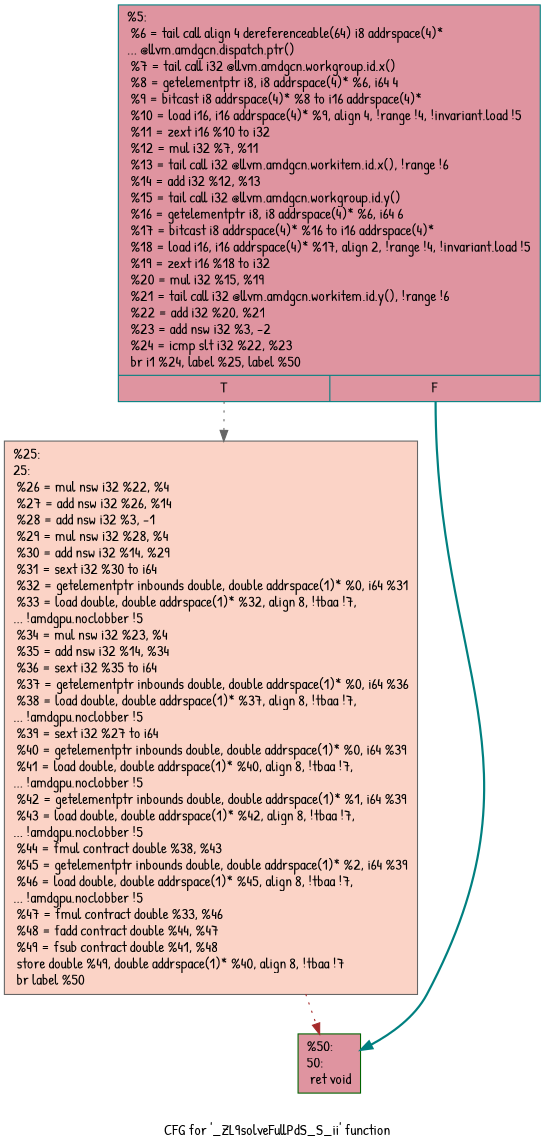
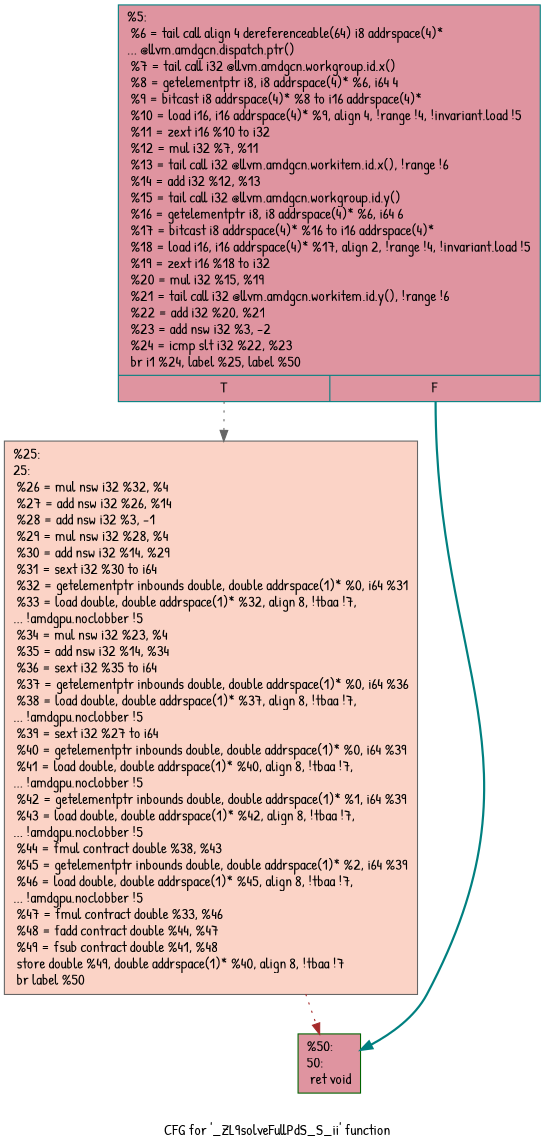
  digraph {
    label="CFG for '_ZL9solveFullPdS_S_ii' function"
    fontname="Patrick Hand"
    node [fillcolor="#b70d2870" shape=record style=filled fontname="Patrick Hand"]
    edge [style=dotted fontname="Patrick Hand"]
    n1 [color=teal label="{%5:\l  %6 = tail call align 4 dereferenceable(64) i8 addrspace(4)*\l... @llvm.amdgcn.dispatch.ptr()\l  %7 = tail call i32 @llvm.amdgcn.workgroup.id.x()\l  %8 = getelementptr i8, i8 addrspace(4)* %6, i64 4\l  %9 = bitcast i8 addrspace(4)* %8 to i16 addrspace(4)*\l  %10 = load i16, i16 addrspace(4)* %9, align 4, !range !4, !invariant.load !5\l  %11 = zext i16 %10 to i32\l  %12 = mul i32 %7, %11\l  %13 = tail call i32 @llvm.amdgcn.workitem.id.x(), !range !6\l  %14 = add i32 %12, %13\l  %15 = tail call i32 @llvm.amdgcn.workgroup.id.y()\l  %16 = getelementptr i8, i8 addrspace(4)* %6, i64 6\l  %17 = bitcast i8 addrspace(4)* %16 to i16 addrspace(4)*\l  %18 = load i16, i16 addrspace(4)* %17, align 2, !range !4, !invariant.load !5\l  %19 = zext i16 %18 to i32\l  %20 = mul i32 %15, %19\l  %21 = tail call i32 @llvm.amdgcn.workitem.id.y(), !range !6\l  %22 = add i32 %20, %21\l  %23 = add nsw i32 %3, -2\l  %24 = icmp slt i32 %22, %23\l  br i1 %24, label %25, label %50\l|{<s0>T|<s1>F}}"]
-   n2 [color=gray40 fillcolor="#f59c7d70" label="{%25:\l25:                                               \l  %26 = mul nsw i32 %22, %4\l  %27 = add nsw i32 %26, %14\l  %28 = add nsw i32 %3, -1\l  %29 = mul nsw i32 %28, %4\l  %30 = add nsw i32 %14, %29\l  %31 = sext i32 %30 to i64\l  %32 = getelementptr inbounds double, double addrspace(1)* %0, i64 %31\l  %33 = load double, double addrspace(1)* %32, align 8, !tbaa !7,\l... !amdgpu.noclobber !5\l  %34 = mul nsw i32 %23, %4\l  %35 = add nsw i32 %14, %34\l  %36 = sext i32 %35 to i64\l  %37 = getelementptr inbounds double, double addrspace(1)* %0, i64 %36\l  %38 = load double, double addrspace(1)* %37, align 8, !tbaa !7,\l... !amdgpu.noclobber !5\l  %39 = sext i32 %27 to i64\l  %40 = getelementptr inbounds double, double addrspace(1)* %0, i64 %39\l  %41 = load double, double addrspace(1)* %40, align 8, !tbaa !7,\l... !amdgpu.noclobber !5\l  %42 = getelementptr inbounds double, double addrspace(1)* %1, i64 %39\l  %43 = load double, double addrspace(1)* %42, align 8, !tbaa !7,\l... !amdgpu.noclobber !5\l  %44 = fmul contract double %38, %43\l  %45 = getelementptr inbounds double, double addrspace(1)* %2, i64 %39\l  %46 = load double, double addrspace(1)* %45, align 8, !tbaa !7,\l... !amdgpu.noclobber !5\l  %47 = fmul contract double %33, %46\l  %48 = fadd contract double %44, %47\l  %49 = fsub contract double %41, %48\l  store double %49, double addrspace(1)* %40, align 8, !tbaa !7\l  br label %50\l}"]
+   n2 [color=gray40 fillcolor="#f59c7d70" label="{%25:\l25:                                               \l  %26 = mul nsw i32 %32, %4\l  %27 = add nsw i32 %26, %14\l  %28 = add nsw i32 %3, -1\l  %29 = mul nsw i32 %28, %4\l  %30 = add nsw i32 %14, %29\l  %31 = sext i32 %30 to i64\l  %32 = getelementptr inbounds double, double addrspace(1)* %0, i64 %31\l  %33 = load double, double addrspace(1)* %32, align 8, !tbaa !7,\l... !amdgpu.noclobber !5\l  %34 = mul nsw i32 %23, %4\l  %35 = add nsw i32 %14, %34\l  %36 = sext i32 %35 to i64\l  %37 = getelementptr inbounds double, double addrspace(1)* %0, i64 %36\l  %38 = load double, double addrspace(1)* %37, align 8, !tbaa !7,\l... !amdgpu.noclobber !5\l  %39 = sext i32 %27 to i64\l  %40 = getelementptr inbounds double, double addrspace(1)* %0, i64 %39\l  %41 = load double, double addrspace(1)* %40, align 8, !tbaa !7,\l... !amdgpu.noclobber !5\l  %42 = getelementptr inbounds double, double addrspace(1)* %1, i64 %39\l  %43 = load double, double addrspace(1)* %42, align 8, !tbaa !7,\l... !amdgpu.noclobber !5\l  %44 = fmul contract double %38, %43\l  %45 = getelementptr inbounds double, double addrspace(1)* %2, i64 %39\l  %46 = load double, double addrspace(1)* %45, align 8, !tbaa !7,\l... !amdgpu.noclobber !5\l  %47 = fmul contract double %33, %46\l  %48 = fadd contract double %44, %47\l  %49 = fsub contract double %41, %48\l  store double %49, double addrspace(1)* %40, align 8, !tbaa !7\l  br label %50\l}"]
    n3 [color=darkgreen label="{%50:\l50:                                               \l  ret void\l}"]
    n1 -> n2 [tailport=s0 color=gray40]
    n1 -> n3 [tailport=s1 color=teal style=bold]
    n2 -> n3 [color=brown]
  }
